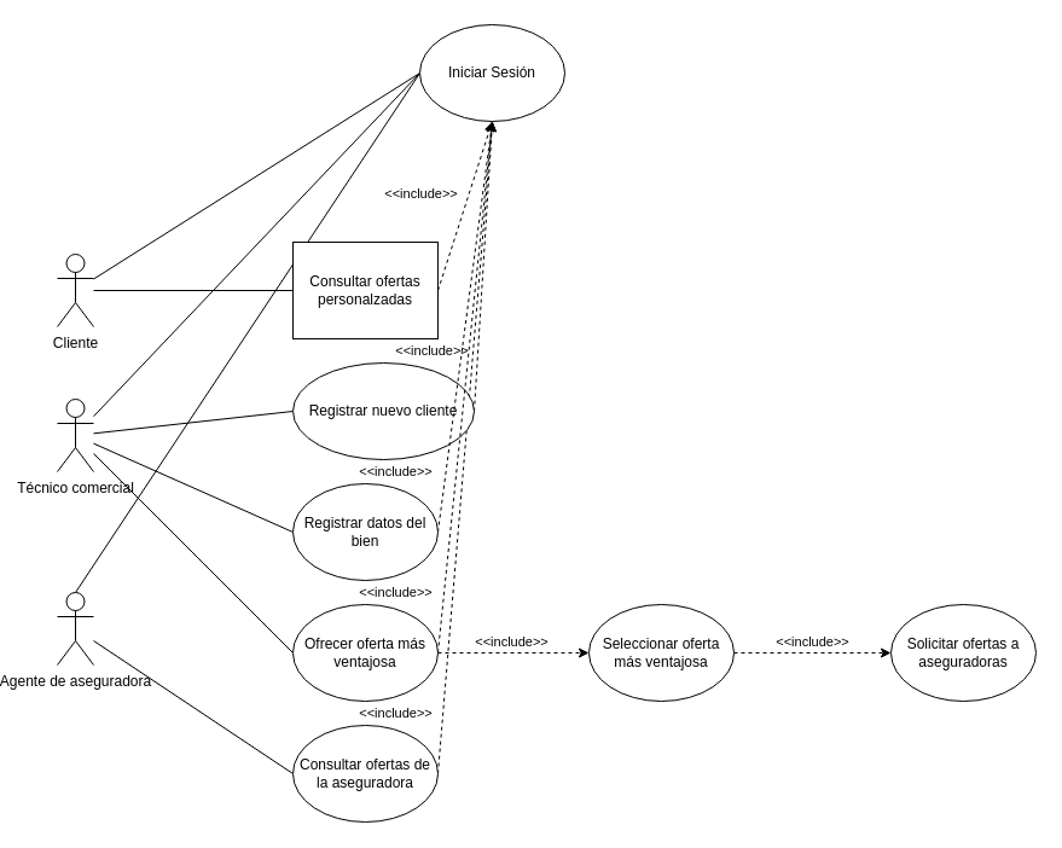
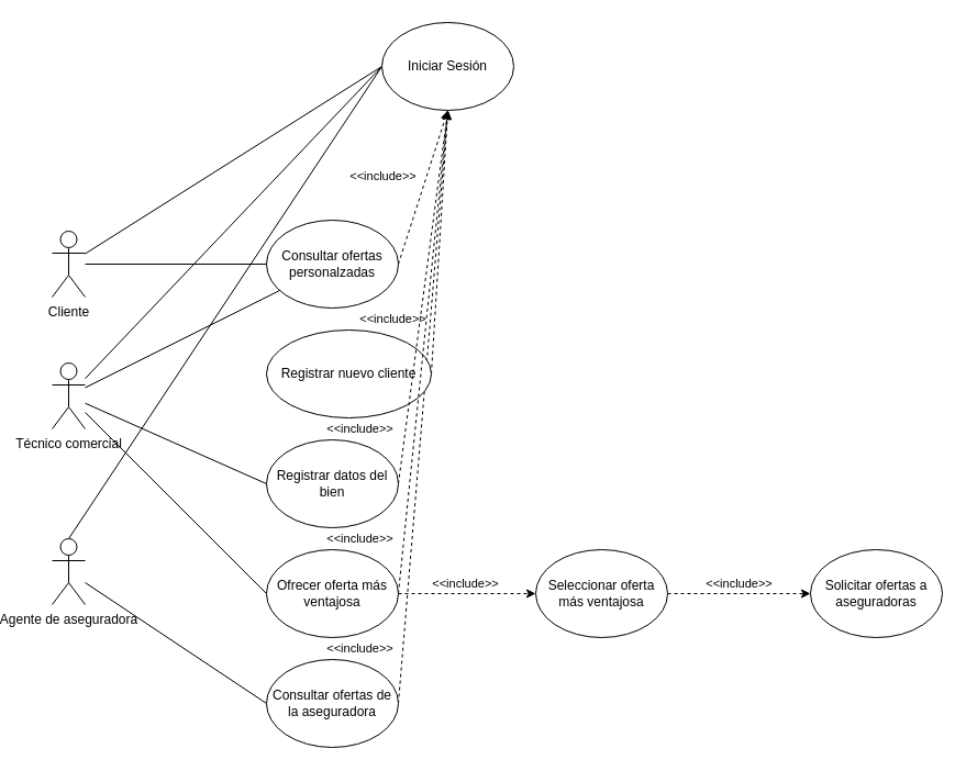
  <mxCell id="0" />
  <mxCell id="1" parent="0" />
  <mxCell id="2" style="rounded=0;orthogonalLoop=1;jettySize=auto;html=1;entryX=0;entryY=0.5;entryDx=0;entryDy=0;endArrow=none;endFill=0;" edge="1" parent="1" source="4" target="16"><mxGeometry relative="1" as="geometry" /></mxCell>
  <mxCell id="3" style="rounded=0;orthogonalLoop=1;jettySize=auto;html=1;entryX=0;entryY=0.5;entryDx=0;entryDy=0;endArrow=none;endFill=0;" edge="1" parent="1" source="4" target="13"><mxGeometry relative="1" as="geometry" /></mxCell>
  <mxCell id="4" value="Cliente" style="shape=umlActor;verticalLabelPosition=bottom;verticalAlign=top;html=1;outlineConnect=0;" vertex="1" parent="1"><mxGeometry x="20" y="210" width="30" height="60" as="geometry" /></mxCell>
  <mxCell id="5" style="rounded=0;orthogonalLoop=1;jettySize=auto;html=1;entryX=0;entryY=0.5;entryDx=0;entryDy=0;endArrow=none;endFill=0;" edge="1" parent="1" source="9" target="13"><mxGeometry relative="1" as="geometry" /></mxCell>
- <mxCell id="6" style="rounded=0;orthogonalLoop=1;jettySize=auto;html=1;entryX=0;entryY=0.5;entryDx=0;entryDy=0;endArrow=none;endFill=0;" edge="1" parent="1" source="9" target="22"><mxGeometry relative="1" as="geometry" /></mxCell>
+ <mxCell id="6" style="rounded=0;orthogonalLoop=1;jettySize=auto;html=1;endArrow=none;endFill=0;" edge="1" parent="1" source="9" target="16"><mxGeometry relative="1" as="geometry" /></mxCell>
  <mxCell id="7" style="rounded=0;orthogonalLoop=1;jettySize=auto;html=1;entryX=0;entryY=0.5;entryDx=0;entryDy=0;endArrow=none;endFill=0;" edge="1" parent="1" source="9" target="27"><mxGeometry relative="1" as="geometry" /></mxCell>
  <mxCell id="8" style="rounded=0;orthogonalLoop=1;jettySize=auto;html=1;entryX=0;entryY=0.5;entryDx=0;entryDy=0;endArrow=none;endFill=0;" edge="1" parent="1" source="9" target="30"><mxGeometry relative="1" as="geometry" /></mxCell>
  <mxCell id="9" value="Técnico comercial" style="shape=umlActor;verticalLabelPosition=bottom;verticalAlign=top;html=1;outlineConnect=0;" vertex="1" parent="1"><mxGeometry x="20" y="330" width="30" height="60" as="geometry" /></mxCell>
  <mxCell id="10" style="rounded=0;orthogonalLoop=1;jettySize=auto;html=1;entryX=0;entryY=0.5;entryDx=0;entryDy=0;endArrow=none;endFill=0;exitX=0.5;exitY=0;exitDx=0;exitDy=0;exitPerimeter=0;" edge="1" parent="1" source="12" target="13"><mxGeometry relative="1" as="geometry" /></mxCell>
  <mxCell id="11" style="rounded=0;orthogonalLoop=1;jettySize=auto;html=1;entryX=0;entryY=0.5;entryDx=0;entryDy=0;endArrow=none;endFill=0;" edge="1" parent="1" source="12" target="19"><mxGeometry relative="1" as="geometry" /></mxCell>
  <mxCell id="12" value="Agente de aseguradora" style="shape=umlActor;verticalLabelPosition=bottom;verticalAlign=top;html=1;outlineConnect=0;" vertex="1" parent="1"><mxGeometry x="20" y="490" width="30" height="60" as="geometry" /></mxCell>
  <mxCell id="13" value="Iniciar Sesión" style="ellipse;whiteSpace=wrap;html=1;" vertex="1" parent="1"><mxGeometry x="320" y="20" width="120" height="80" as="geometry" /></mxCell>
  <mxCell id="14" style="rounded=0;orthogonalLoop=1;jettySize=auto;html=1;entryX=0.5;entryY=1;entryDx=0;entryDy=0;endArrow=classic;endFill=1;dashed=1;exitX=1;exitY=0.5;exitDx=0;exitDy=0;" edge="1" parent="1" source="16" target="13"><mxGeometry relative="1" as="geometry"><mxPoint x="309.999" y="237.72" as="sourcePoint" /><mxPoint x="470.03" y="540" as="targetPoint" /></mxGeometry></mxCell>
  <mxCell id="15" value="&lt;div&gt;&amp;lt;&amp;lt;include&amp;gt;&amp;gt;&lt;/div&gt;" style="edgeLabel;html=1;align=center;verticalAlign=middle;resizable=0;points=[];" vertex="1" connectable="0" parent="14"><mxGeometry x="0.226" y="-4" relative="1" as="geometry"><mxPoint x="-46" y="4" as="offset" /></mxGeometry></mxCell>
- <mxCell id="16" value="Consultar ofertas personalzadas" style="whiteSpace=wrap;html=1;rounded=0;" vertex="1" parent="1"><mxGeometry x="215" y="200" width="120" height="80" as="geometry" /></mxCell>
+ <mxCell id="16" value="Consultar ofertas personalzadas" style="ellipse;whiteSpace=wrap;html=1;" vertex="1" parent="1"><mxGeometry x="215" y="200" width="120" height="80" as="geometry" /></mxCell>
  <mxCell id="17" style="rounded=0;orthogonalLoop=1;jettySize=auto;html=1;entryX=0.5;entryY=1;entryDx=0;entryDy=0;dashed=1;exitX=1;exitY=0.5;exitDx=0;exitDy=0;" edge="1" parent="1" source="19" target="13"><mxGeometry relative="1" as="geometry" /></mxCell>
  <mxCell id="18" value="&amp;lt;&amp;lt;include&amp;gt;&amp;gt;" style="edgeLabel;html=1;align=center;verticalAlign=middle;resizable=0;points=[];" vertex="1" connectable="0" parent="17"><mxGeometry x="-0.214" y="-1" relative="1" as="geometry"><mxPoint x="-54" y="162" as="offset" /></mxGeometry></mxCell>
  <mxCell id="19" value="&lt;div&gt;Consultar ofertas de la aseguradora&lt;/div&gt;" style="ellipse;whiteSpace=wrap;html=1;" vertex="1" parent="1"><mxGeometry x="215" y="600" width="120" height="80" as="geometry" /></mxCell>
  <mxCell id="20" style="rounded=0;orthogonalLoop=1;jettySize=auto;html=1;entryX=0.5;entryY=1;entryDx=0;entryDy=0;dashed=1;exitX=1;exitY=0.5;exitDx=0;exitDy=0;" edge="1" parent="1" source="22" target="13"><mxGeometry relative="1" as="geometry" /></mxCell>
  <mxCell id="21" value="&amp;lt;&amp;lt;include&amp;gt;&amp;gt;" style="edgeLabel;html=1;align=center;verticalAlign=middle;resizable=0;points=[];" vertex="1" connectable="0" parent="20"><mxGeometry x="-0.344" y="3" relative="1" as="geometry"><mxPoint x="-37" y="29" as="offset" /></mxGeometry></mxCell>
  <mxCell id="22" value="Registrar nuevo cliente" style="ellipse;whiteSpace=wrap;html=1;" vertex="1" parent="1"><mxGeometry x="215" y="300" width="150" height="80" as="geometry" /></mxCell>
  <mxCell id="23" style="rounded=0;orthogonalLoop=1;jettySize=auto;html=1;entryX=0.5;entryY=1;entryDx=0;entryDy=0;dashed=1;exitX=1;exitY=0.5;exitDx=0;exitDy=0;" edge="1" parent="1" source="27" target="13"><mxGeometry relative="1" as="geometry" /></mxCell>
  <mxCell id="24" value="&amp;lt;&amp;lt;include&amp;gt;&amp;gt;" style="edgeLabel;html=1;align=center;verticalAlign=middle;resizable=0;points=[];" vertex="1" connectable="0" parent="23"><mxGeometry x="-0.297" relative="1" as="geometry"><mxPoint x="-51" y="104" as="offset" /></mxGeometry></mxCell>
  <mxCell id="25" style="rounded=0;orthogonalLoop=1;jettySize=auto;html=1;dashed=1;exitX=1;exitY=0.5;exitDx=0;exitDy=0;" edge="1" parent="1" source="32" target="31"><mxGeometry relative="1" as="geometry"><mxPoint x="630" y="410" as="sourcePoint" /></mxGeometry></mxCell>
  <mxCell id="26" value="&amp;lt;&amp;lt;include&amp;gt;&amp;gt;" style="edgeLabel;html=1;align=center;verticalAlign=middle;resizable=0;points=[];" vertex="1" connectable="0" parent="25"><mxGeometry x="0.462" y="2" relative="1" as="geometry"><mxPoint x="-31" y="-8" as="offset" /></mxGeometry></mxCell>
  <mxCell id="27" value="Ofrecer oferta más ventajosa" style="ellipse;whiteSpace=wrap;html=1;" vertex="1" parent="1"><mxGeometry x="215" y="500" width="120" height="80" as="geometry" /></mxCell>
  <mxCell id="28" style="rounded=0;orthogonalLoop=1;jettySize=auto;html=1;dashed=1;exitX=1;exitY=0.5;exitDx=0;exitDy=0;" edge="1" parent="1" source="30"><mxGeometry relative="1" as="geometry"><mxPoint x="380" y="100" as="targetPoint" /></mxGeometry></mxCell>
  <mxCell id="29" value="&amp;lt;&amp;lt;include&amp;gt;&amp;gt;" style="edgeLabel;html=1;align=center;verticalAlign=middle;resizable=0;points=[];" vertex="1" connectable="0" parent="28"><mxGeometry x="-0.787" y="2" relative="1" as="geometry"><mxPoint x="-38" y="-14" as="offset" /></mxGeometry></mxCell>
  <mxCell id="30" value="Registrar datos del bien" style="ellipse;whiteSpace=wrap;html=1;" vertex="1" parent="1"><mxGeometry x="215" y="400" width="120" height="80" as="geometry" /></mxCell>
  <mxCell id="31" value="Solicitar ofertas a aseguradoras" style="ellipse;whiteSpace=wrap;html=1;" vertex="1" parent="1"><mxGeometry x="710" y="500" width="120" height="80" as="geometry" /></mxCell>
  <mxCell id="32" value="Seleccionar oferta más ventajosa" style="ellipse;whiteSpace=wrap;html=1;" vertex="1" parent="1"><mxGeometry x="460" y="500" width="120" height="80" as="geometry" /></mxCell>
  <mxCell id="33" style="rounded=0;orthogonalLoop=1;jettySize=auto;html=1;dashed=1;exitX=1;exitY=0.5;exitDx=0;exitDy=0;entryX=0;entryY=0.5;entryDx=0;entryDy=0;" edge="1" parent="1" source="27" target="32"><mxGeometry relative="1" as="geometry"><mxPoint x="430" y="439.5" as="sourcePoint" /><mxPoint x="560" y="439.5" as="targetPoint" /></mxGeometry></mxCell>
  <mxCell id="34" value="&amp;lt;&amp;lt;include&amp;gt;&amp;gt;" style="edgeLabel;html=1;align=center;verticalAlign=middle;resizable=0;points=[];" vertex="1" connectable="0" parent="33"><mxGeometry x="0.462" y="2" relative="1" as="geometry"><mxPoint x="-31" y="-8" as="offset" /></mxGeometry></mxCell>
